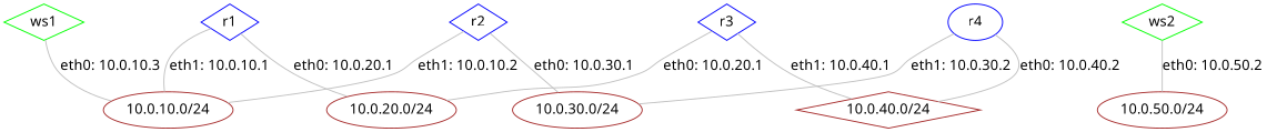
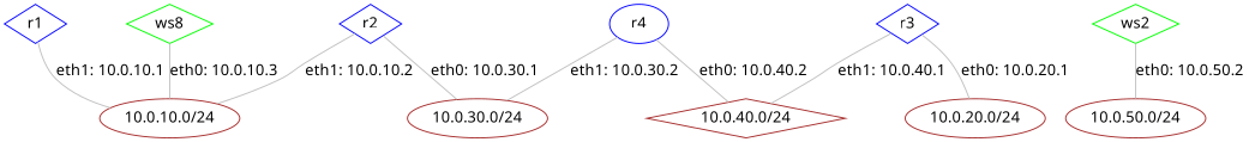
  graph {
    fontname="Noto Sans"
    node [color=brown fontname="Noto Sans" shape=diamond]
    edge [color=gray fontname="Noto Sans"]
    r1 [color=blue]
    n2 [label="10.0.10.0/24" shape=ellipse]
    n3 [label="10.0.20.0/24" shape=ellipse]
    r2 [color=blue]
    n5 [label="10.0.30.0/24" shape=ellipse]
    r3 [color=blue]
    n7 [label="10.0.40.0/24"]
    n8 [label="10.0.50.0/24" shape=ellipse]
    r4 [color=blue shape=ellipse]
-   ws1 [color=green]
+   ws1 [color=green label=ws8]
    ws2 [color=green]
    r1 -- n2 [label="eth1: 10.0.10.1"]
-   r1 -- n3 [label="eth0: 10.0.20.1"]
    r2 -- n2 [label="eth1: 10.0.10.2"]
    r2 -- n5 [label="eth0: 10.0.30.1"]
    r3 -- n3 [label="eth0: 10.0.20.1"]
    r3 -- n7 [label="eth1: 10.0.40.1"]
    r4 -- n5 [label="eth1: 10.0.30.2"]
    r4 -- n7 [label="eth0: 10.0.40.2"]
    ws1 -- n2 [label="eth0: 10.0.10.3"]
    ws2 -- n8 [label="eth0: 10.0.50.2"]
  }
